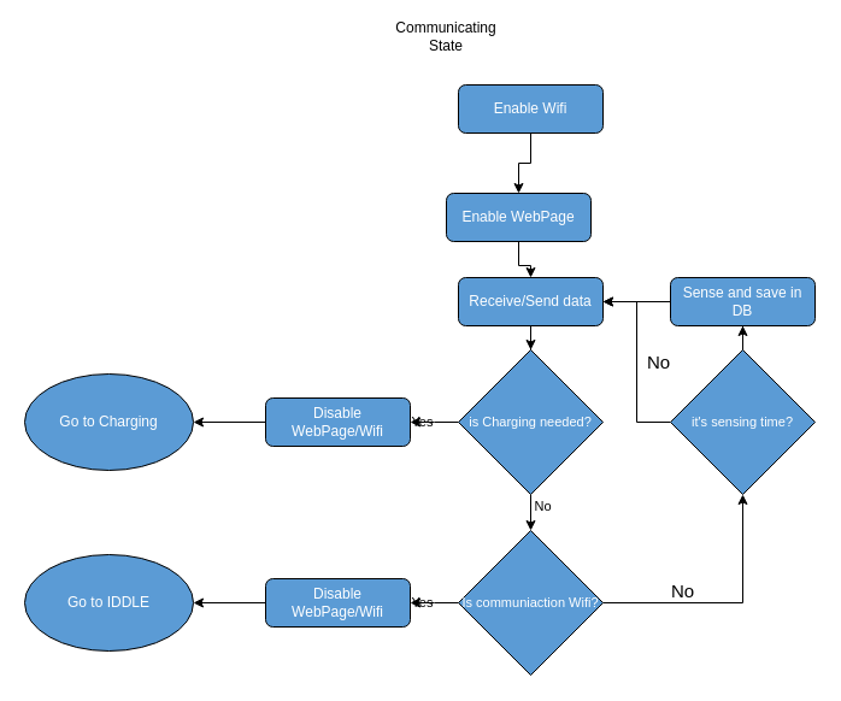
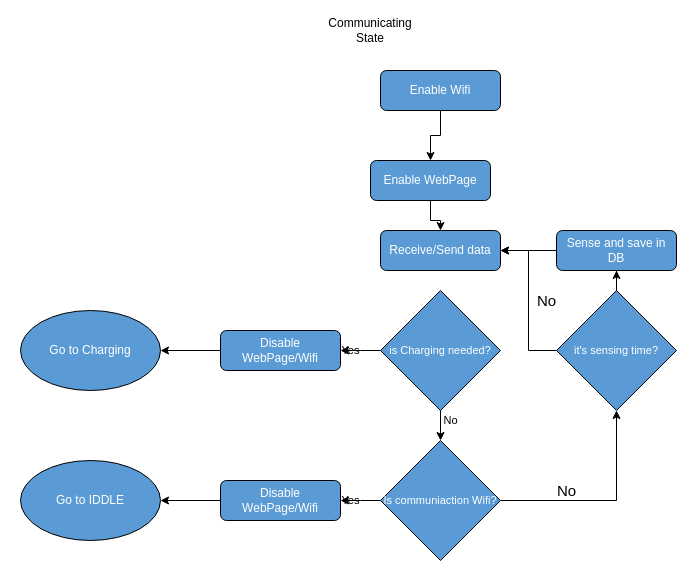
  <mxCell id="0" />
  <mxCell id="1" parent="0" />
  <mxCell id="2" value="Communicating&lt;br&gt;State" style="text;html=1;strokeColor=none;fillColor=none;align=center;verticalAlign=middle;whiteSpace=wrap;rounded=0;" parent="1" vertex="1"><mxGeometry x="350" y="20" width="40" height="20" as="geometry" /></mxCell>
  <mxCell id="3" value="" style="edgeStyle=orthogonalEdgeStyle;rounded=0;orthogonalLoop=1;jettySize=auto;html=1;" parent="1" source="4" target="6" edge="1"><mxGeometry relative="1" as="geometry" /></mxCell>
  <mxCell id="4" value="Enable Wifi" style="rounded=1;whiteSpace=wrap;html=1;fontSize=12;glass=0;strokeWidth=1;shadow=0;fillColor=#5B9BD5;fontColor=#FFFFFF;" parent="1" vertex="1"><mxGeometry x="380" y="70" width="120" height="40" as="geometry" /></mxCell>
  <mxCell id="5" value="" style="edgeStyle=orthogonalEdgeStyle;rounded=0;orthogonalLoop=1;jettySize=auto;html=1;" parent="1" source="6" target="14" edge="1"><mxGeometry relative="1" as="geometry" /></mxCell>
  <mxCell id="6" value="Enable WebPage" style="rounded=1;whiteSpace=wrap;html=1;fontSize=12;glass=0;strokeWidth=1;shadow=0;fillColor=#5B9BD5;fontColor=#FFFFFF;" parent="1" vertex="1"><mxGeometry x="370" y="160" width="120" height="40" as="geometry" /></mxCell>
  <mxCell id="7" value="No" style="edgeStyle=orthogonalEdgeStyle;rounded=0;orthogonalLoop=1;jettySize=auto;html=1;labelBackgroundColor=none;" parent="1" source="9" target="12" edge="1"><mxGeometry x="0.2" y="10" relative="1" as="geometry"><mxPoint as="offset" /></mxGeometry></mxCell>
  <mxCell id="8" value="Yes" style="edgeStyle=orthogonalEdgeStyle;rounded=0;orthogonalLoop=1;jettySize=auto;html=1;labelBackgroundColor=none;" parent="1" source="9" edge="1"><mxGeometry y="-10" relative="1" as="geometry"><mxPoint x="340" y="350" as="targetPoint" /><mxPoint as="offset" /></mxGeometry></mxCell>
  <mxCell id="9" value="&lt;font style=&quot;font-size: 11px&quot;&gt;is Charging needed?&lt;/font&gt;" style="rhombus;whiteSpace=wrap;html=1;fillColor=#5B9BD5;fontColor=#FFFFFF;" parent="1" vertex="1"><mxGeometry x="380" y="290" width="120" height="120" as="geometry" /></mxCell>
  <mxCell id="10" value="Yes" style="edgeStyle=orthogonalEdgeStyle;rounded=0;orthogonalLoop=1;jettySize=auto;html=1;labelBackgroundColor=none;" parent="1" source="12" edge="1"><mxGeometry y="-10" relative="1" as="geometry"><mxPoint x="340" y="500" as="targetPoint" /><mxPoint as="offset" /></mxGeometry></mxCell>
  <mxCell id="11" value="No" style="edgeStyle=orthogonalEdgeStyle;rounded=0;orthogonalLoop=1;jettySize=auto;html=1;entryX=0.5;entryY=1;entryDx=0;entryDy=0;fontSize=15;" edge="1" parent="1" source="12" target="23"><mxGeometry x="-0.359" y="10" relative="1" as="geometry"><mxPoint as="offset" /></mxGeometry></mxCell>
  <mxCell id="12" value="&lt;font style=&quot;font-size: 11px&quot;&gt;Is communiaction Wifi?&lt;/font&gt;" style="rhombus;whiteSpace=wrap;html=1;fillColor=#5B9BD5;fontColor=#FFFFFF;" parent="1" vertex="1"><mxGeometry x="380" y="440" width="120" height="120" as="geometry" /></mxCell>
- <mxCell id="13" value="" style="edgeStyle=orthogonalEdgeStyle;rounded=0;orthogonalLoop=1;jettySize=auto;html=1;" parent="1" source="14" target="9" edge="1"><mxGeometry relative="1" as="geometry" /></mxCell>
  <mxCell id="14" value="Receive/Send data" style="rounded=1;whiteSpace=wrap;html=1;fontSize=12;glass=0;strokeWidth=1;shadow=0;fillColor=#5B9BD5;fontColor=#FFFFFF;" parent="1" vertex="1"><mxGeometry x="380" y="230" width="120" height="40" as="geometry" /></mxCell>
  <mxCell id="15" value="Go to Charging" style="ellipse;whiteSpace=wrap;html=1;fillColor=#5B9BD5;fontColor=#FFFFFF;" parent="1" vertex="1"><mxGeometry x="20" y="310" width="140" height="80" as="geometry" /></mxCell>
  <mxCell id="16" value="Go to IDDLE" style="ellipse;whiteSpace=wrap;html=1;fillColor=#5B9BD5;fontColor=#FFFFFF;" parent="1" vertex="1"><mxGeometry x="20" y="460" width="140" height="80" as="geometry" /></mxCell>
  <mxCell id="17" value="" style="edgeStyle=orthogonalEdgeStyle;rounded=0;orthogonalLoop=1;jettySize=auto;html=1;" parent="1" source="18" target="15" edge="1"><mxGeometry relative="1" as="geometry" /></mxCell>
  <mxCell id="18" value="Disable WebPage/Wifi" style="rounded=1;whiteSpace=wrap;html=1;fontSize=12;glass=0;strokeWidth=1;shadow=0;fillColor=#5B9BD5;fontColor=#FFFFFF;" parent="1" vertex="1"><mxGeometry x="220" y="330" width="120" height="40" as="geometry" /></mxCell>
  <mxCell id="19" value="" style="edgeStyle=orthogonalEdgeStyle;rounded=0;orthogonalLoop=1;jettySize=auto;html=1;" parent="1" source="20" target="16" edge="1"><mxGeometry relative="1" as="geometry" /></mxCell>
  <mxCell id="20" value="Disable WebPage/Wifi" style="rounded=1;whiteSpace=wrap;html=1;fontSize=12;glass=0;strokeWidth=1;shadow=0;fillColor=#5B9BD5;fontColor=#FFFFFF;" parent="1" vertex="1"><mxGeometry x="220" y="480" width="120" height="40" as="geometry" /></mxCell>
  <mxCell id="21" value="No" style="edgeStyle=orthogonalEdgeStyle;rounded=0;orthogonalLoop=1;jettySize=auto;html=1;entryX=1;entryY=0.5;entryDx=0;entryDy=0;fontSize=15;" edge="1" parent="1" source="23" target="14"><mxGeometry y="-18" relative="1" as="geometry"><mxPoint as="offset" /></mxGeometry></mxCell>
  <mxCell id="22" style="edgeStyle=orthogonalEdgeStyle;rounded=0;orthogonalLoop=1;jettySize=auto;html=1;entryX=0.5;entryY=1;entryDx=0;entryDy=0;fontSize=15;" edge="1" parent="1" source="23" target="25"><mxGeometry relative="1" as="geometry" /></mxCell>
  <mxCell id="23" value="&lt;font style=&quot;font-size: 11px&quot;&gt;it's sensing time?&lt;/font&gt;" style="rhombus;whiteSpace=wrap;html=1;fillColor=#5B9BD5;fontColor=#FFFFFF;" vertex="1" parent="1"><mxGeometry x="556" y="290" width="120" height="120" as="geometry" /></mxCell>
  <mxCell id="24" style="edgeStyle=orthogonalEdgeStyle;rounded=0;orthogonalLoop=1;jettySize=auto;html=1;entryX=1;entryY=0.5;entryDx=0;entryDy=0;fontSize=15;" edge="1" parent="1" source="25" target="14"><mxGeometry relative="1" as="geometry" /></mxCell>
  <mxCell id="25" value="Sense and save in DB" style="rounded=1;whiteSpace=wrap;html=1;fontSize=12;glass=0;strokeWidth=1;shadow=0;fillColor=#5B9BD5;fontColor=#FFFFFF;" vertex="1" parent="1"><mxGeometry x="556" y="230" width="120" height="40" as="geometry" /></mxCell>
